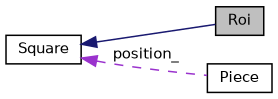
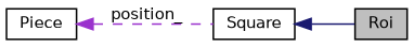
  digraph {
    rankdir=LR
    node [color=black fillcolor=white fontname=Helvetica fontsize=10 shape=record style=filled]
    edge [dir=back fontname=Helvetica fontsize=10 labelfontname=Helvetica labelfontsize=10]
    n1 [fillcolor=grey75 fontcolor=black height=0.2 label=Roi width=0.4]
    n2 [height=0.2 label=Piece width=0.4]
    n3 [height=0.2 label=Square width=0.4]
    n3 -> n1 [color=midnightblue style=solid]
-   n3 -> n2 [color=darkorchid3 label=" position_" style=dashed]
+   n2 -> n3 [color=darkorchid3 label=" position_" style=dashed]
  }
